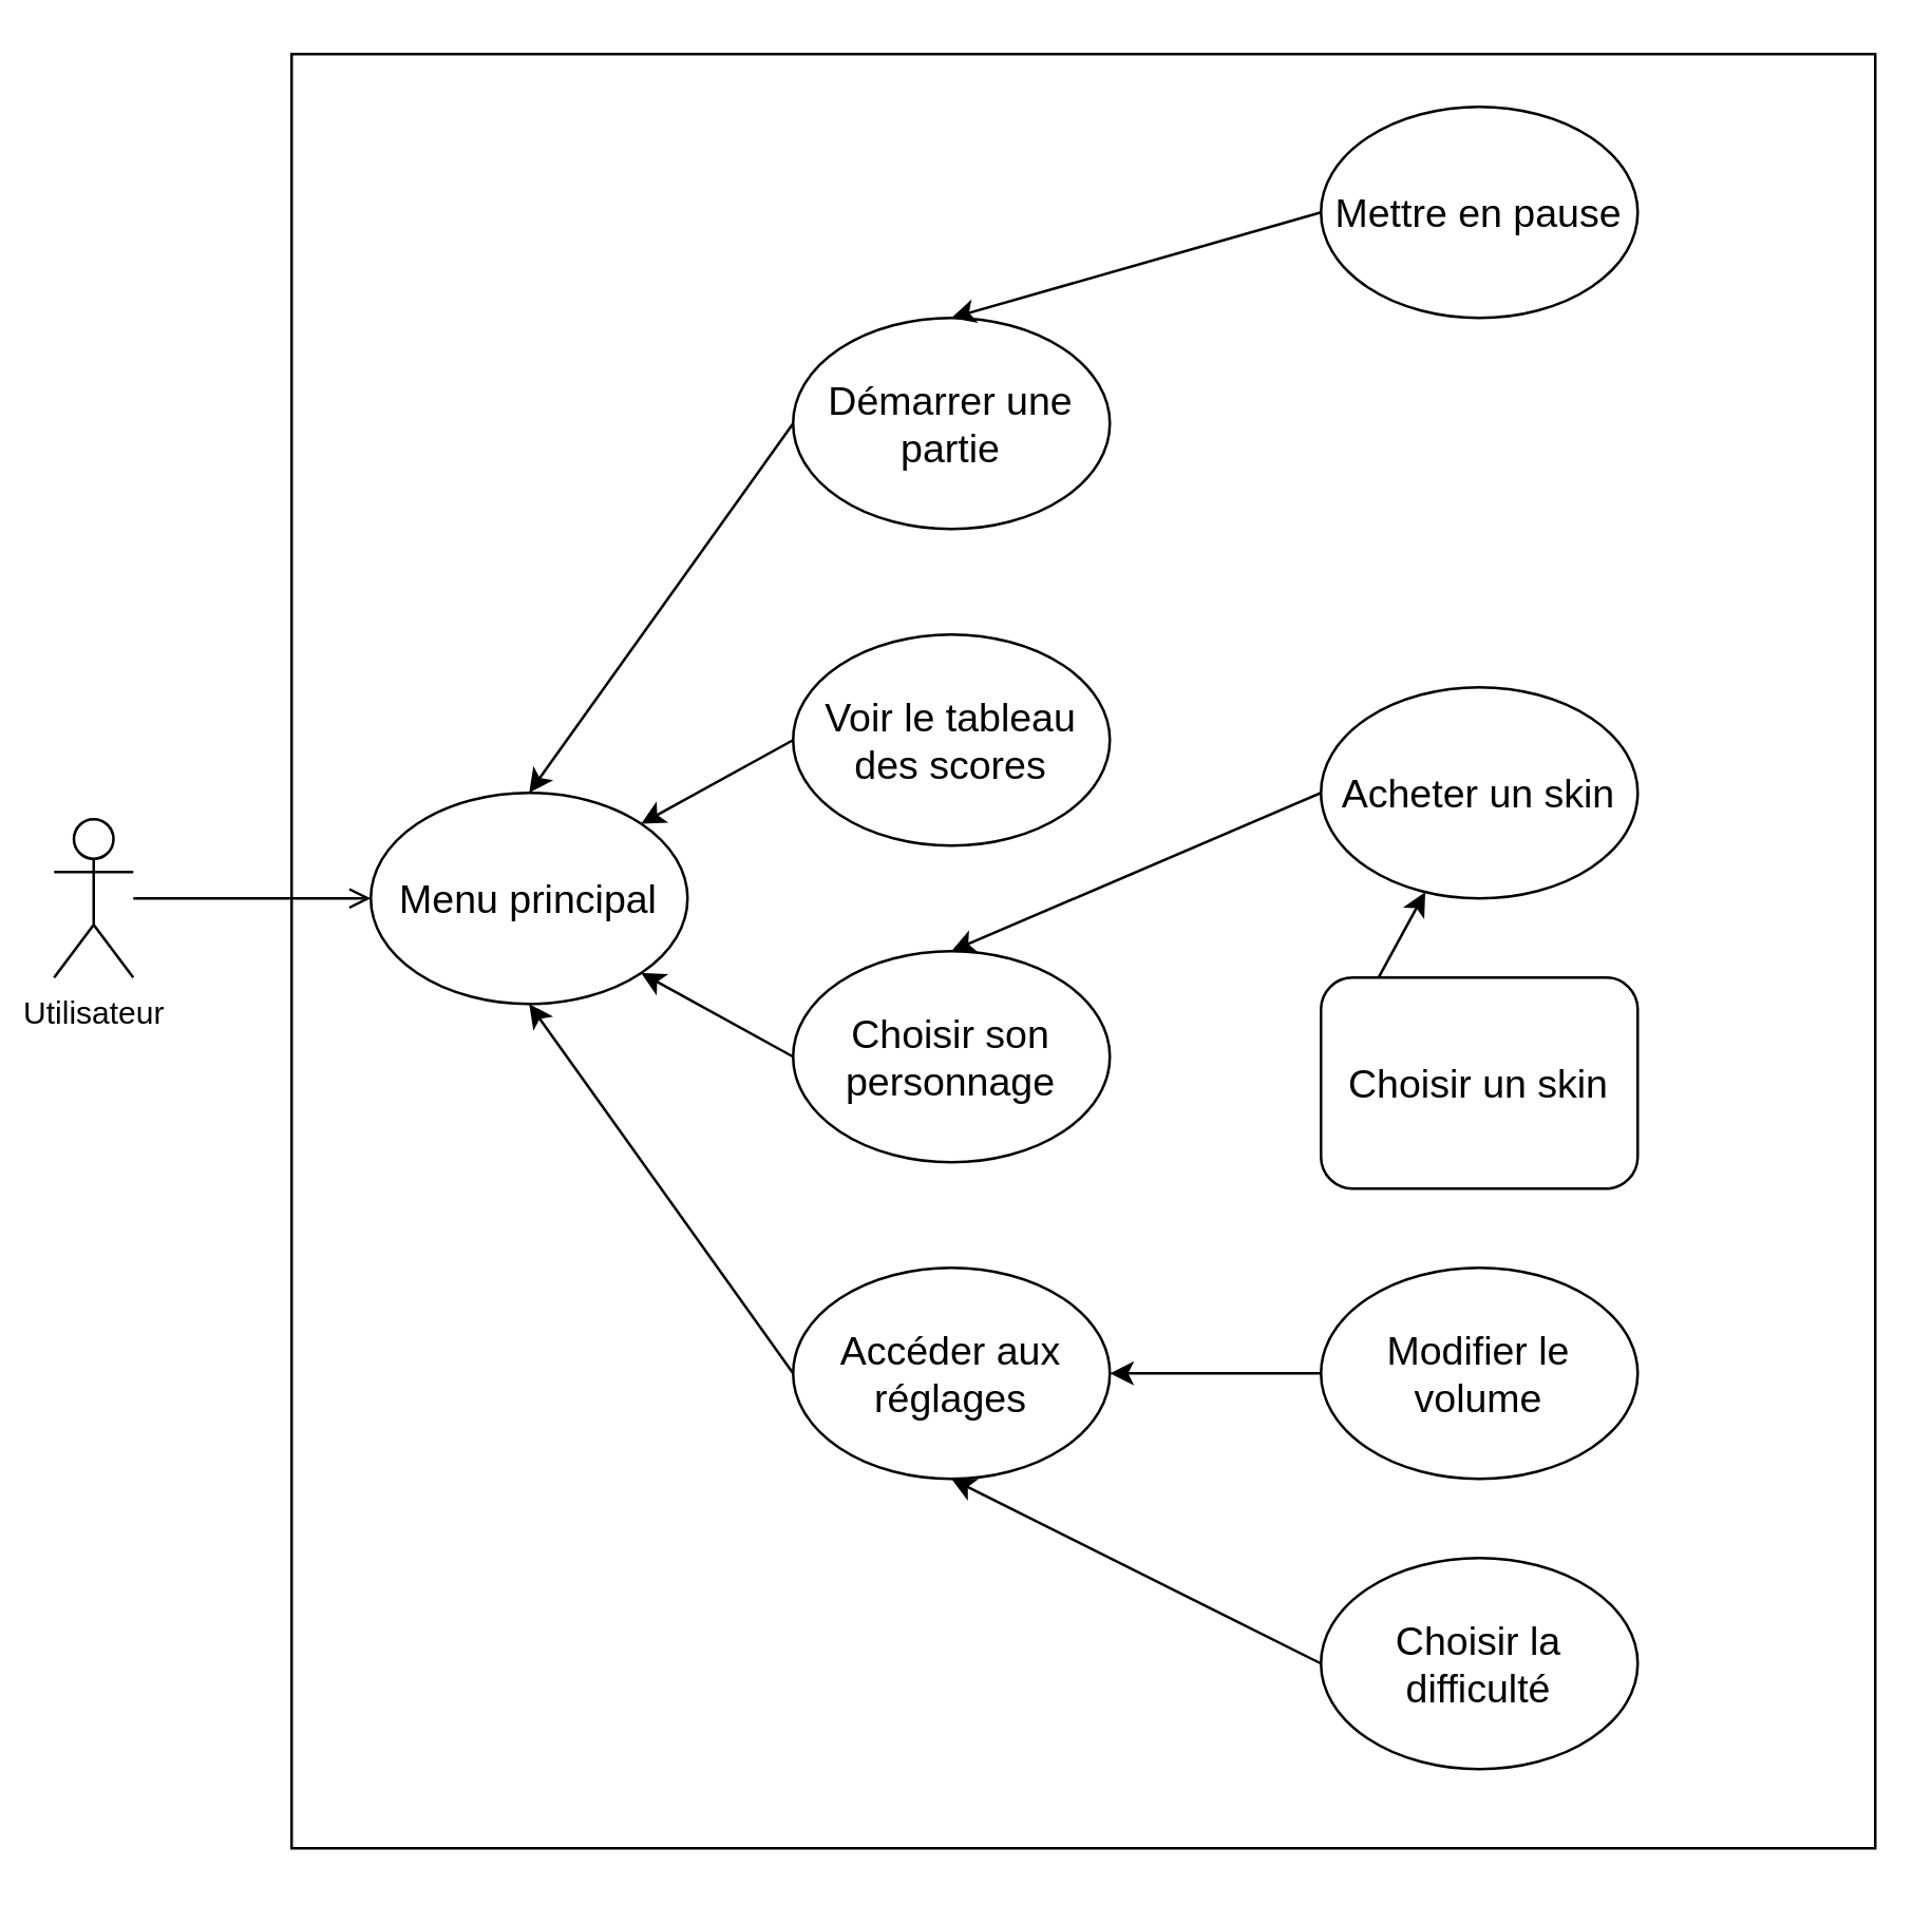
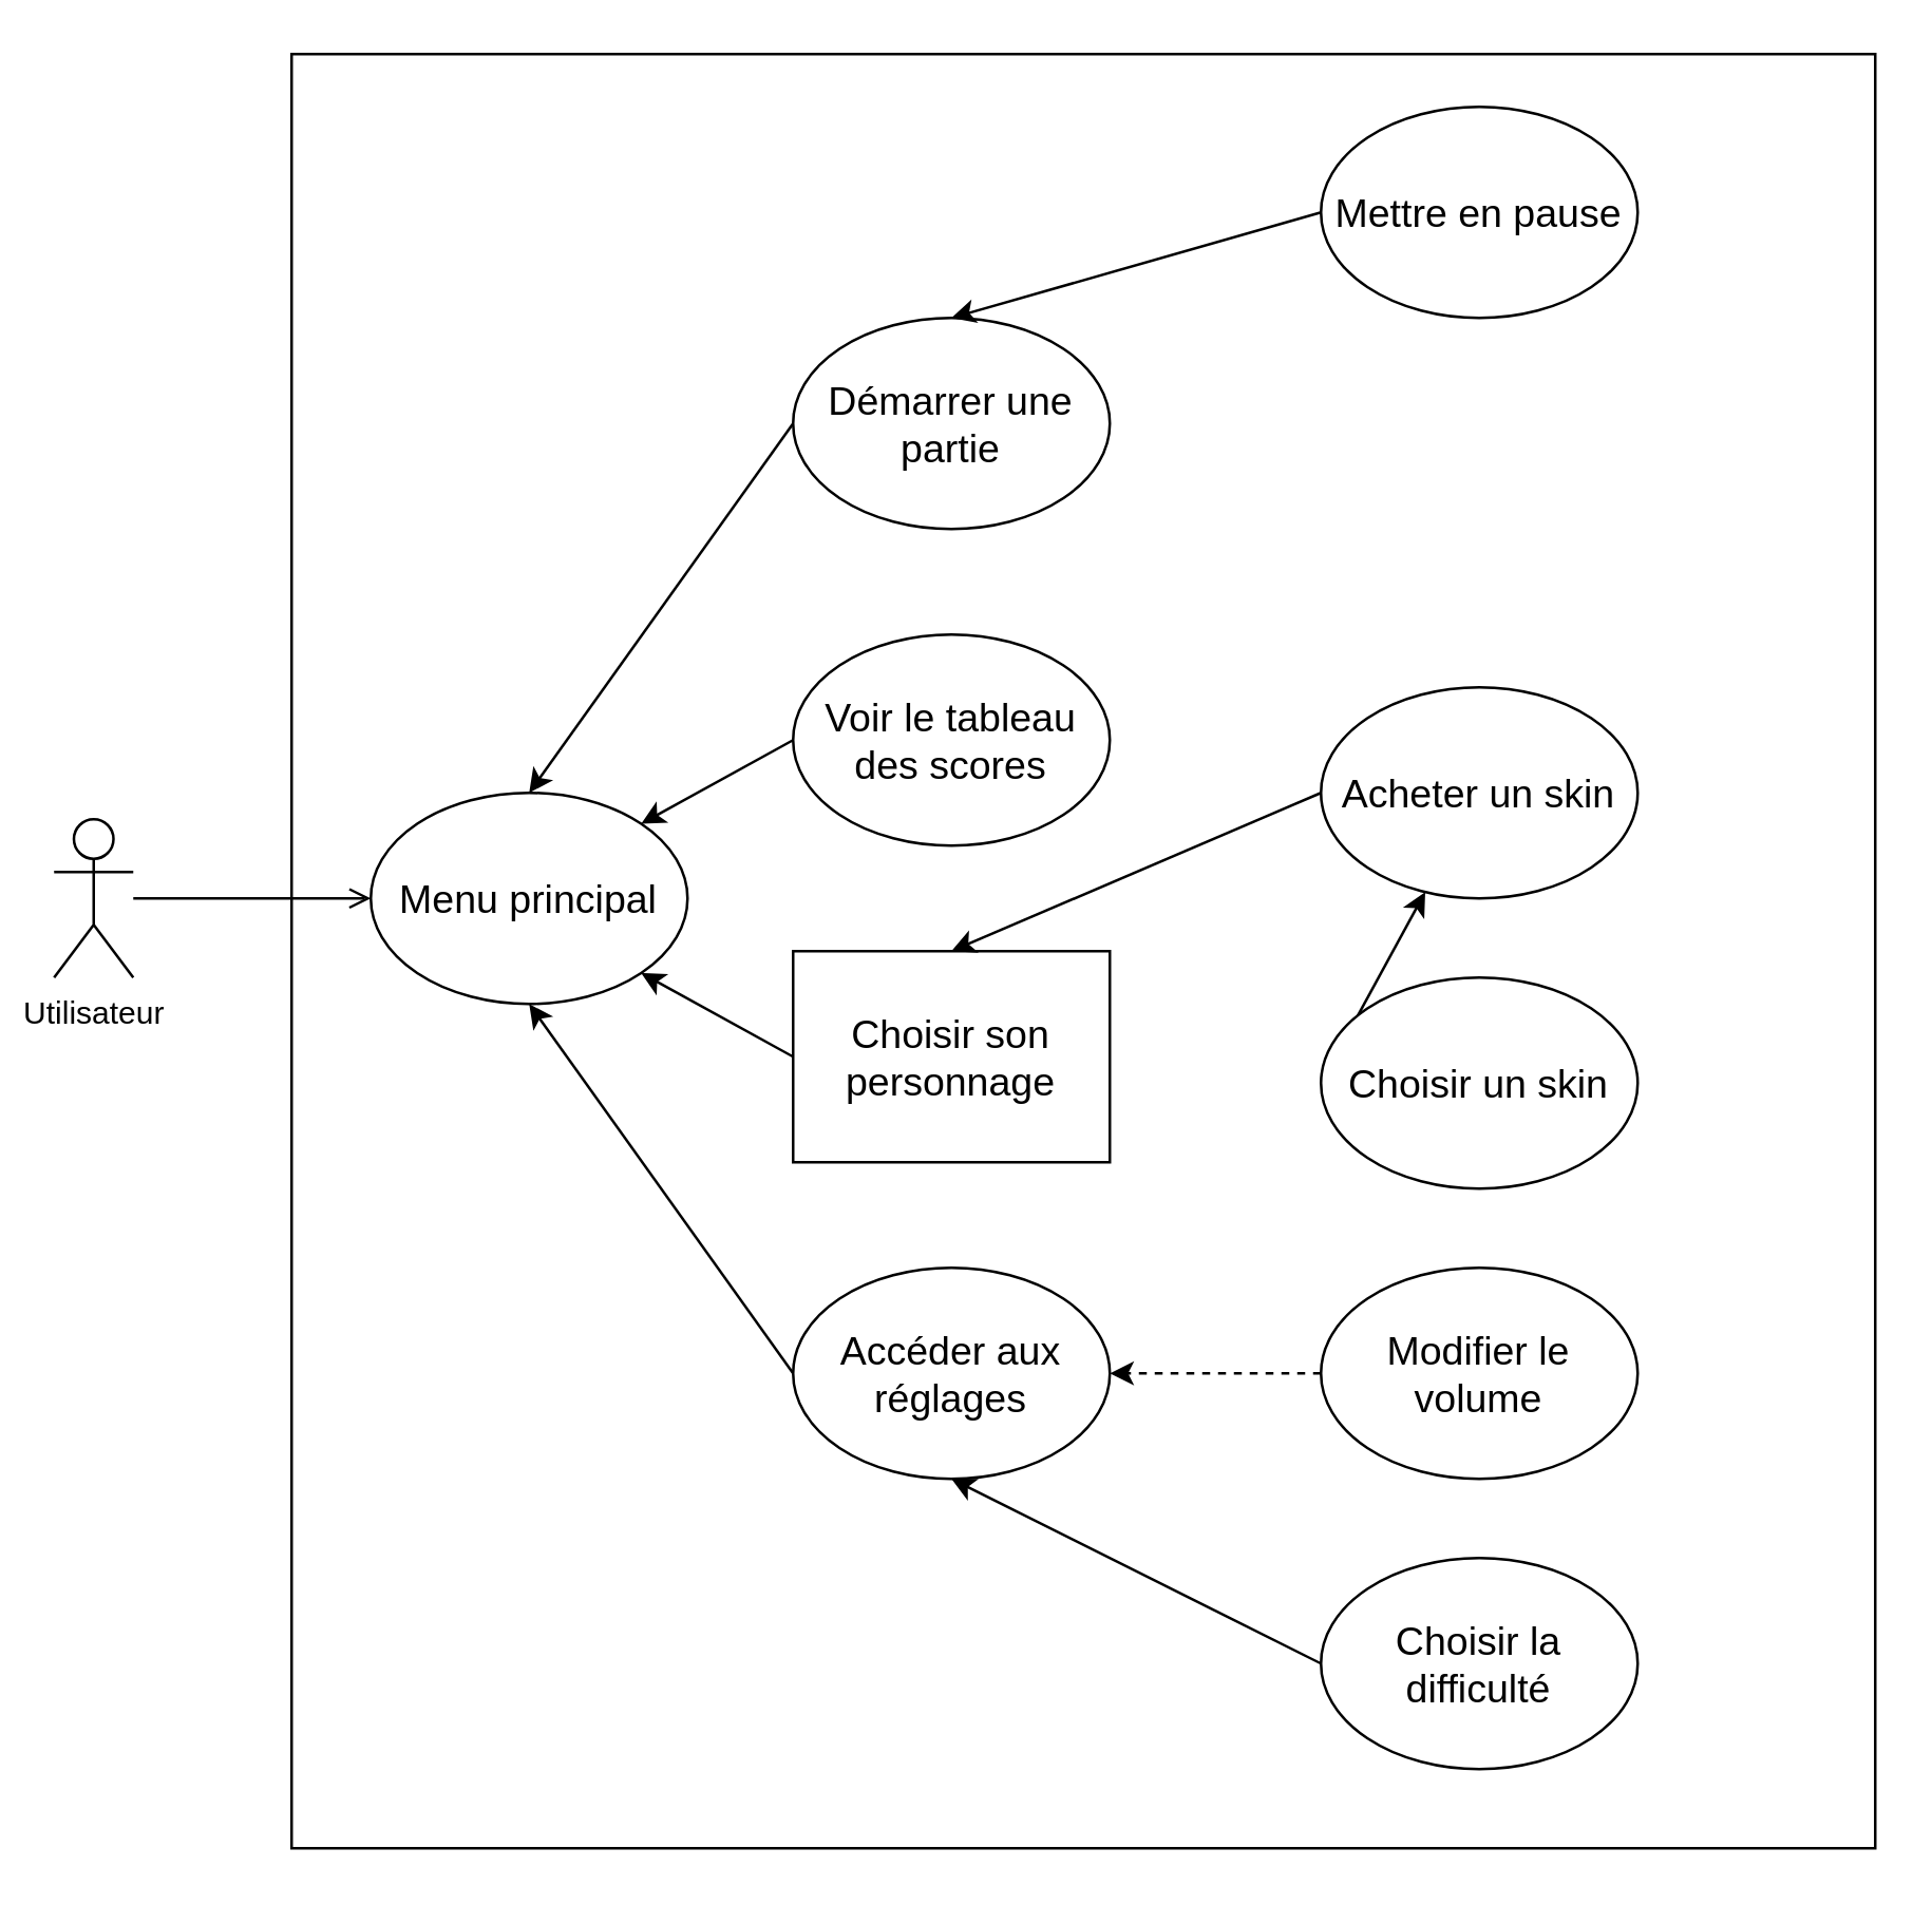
  <mxCell id="0" />
  <mxCell id="1" parent="0" />
  <mxCell id="2" value="" style="rounded=0;whiteSpace=wrap;html=1;fillColor=none;" parent="1" vertex="1"><mxGeometry x="110" y="20" width="600" height="680" as="geometry" /></mxCell>
  <mxCell id="3" style="edgeStyle=orthogonalEdgeStyle;rounded=0;orthogonalLoop=1;jettySize=auto;html=1;exitX=0;exitY=0.5;exitDx=0;exitDy=0;entryX=0;entryY=0.5;entryDx=0;entryDy=0;" parent="1" edge="1"><mxGeometry relative="1" as="geometry"><mxPoint x="290" y="125" as="targetPoint" /><Array as="points"><mxPoint x="220" y="230" /><mxPoint x="220" y="125" /></Array></mxGeometry></mxCell>
  <mxCell id="4" value="" style="edgeStyle=orthogonalEdgeStyle;rounded=0;orthogonalLoop=1;jettySize=auto;html=1;endArrow=open;" parent="1" source="5" target="6" edge="1"><mxGeometry relative="1" as="geometry" /></mxCell>
  <mxCell id="5" value="Utilisateur" style="shape=umlActor;verticalLabelPosition=bottom;verticalAlign=top;html=1;outlineConnect=0;" parent="1" vertex="1"><mxGeometry x="20" y="310" width="30" height="60" as="geometry" /></mxCell>
  <mxCell id="6" value="Menu principal" style="ellipse;whiteSpace=wrap;html=1;fontSize=15;" parent="1" vertex="1"><mxGeometry x="140" y="300" width="120" height="80" as="geometry" /></mxCell>
  <mxCell id="7" style="orthogonalLoop=1;jettySize=auto;html=1;exitX=0;exitY=0.5;exitDx=0;exitDy=0;entryX=0.5;entryY=0;entryDx=0;entryDy=0;" parent="1" source="8" target="6" edge="1"><mxGeometry relative="1" as="geometry" /></mxCell>
  <mxCell id="8" value="Démarrer une partie" style="ellipse;whiteSpace=wrap;html=1;fontSize=15;" parent="1" vertex="1"><mxGeometry x="300" y="120" width="120" height="80" as="geometry" /></mxCell>
  <mxCell id="9" style="orthogonalLoop=1;jettySize=auto;html=1;exitX=0;exitY=0.5;exitDx=0;exitDy=0;entryX=1;entryY=0;entryDx=0;entryDy=0;rounded=1;" parent="1" source="10" target="6" edge="1"><mxGeometry relative="1" as="geometry" /></mxCell>
  <mxCell id="10" value="Voir le tableau des scores" style="ellipse;whiteSpace=wrap;html=1;fontSize=15;" parent="1" vertex="1"><mxGeometry x="300" y="240" width="120" height="80" as="geometry" /></mxCell>
  <mxCell id="11" style="orthogonalLoop=1;jettySize=auto;html=1;exitX=0;exitY=0.5;exitDx=0;exitDy=0;entryX=1;entryY=1;entryDx=0;entryDy=0;rounded=1;" parent="1" source="12" target="6" edge="1"><mxGeometry relative="1" as="geometry" /></mxCell>
- <mxCell id="12" value="Choisir son personnage" style="ellipse;whiteSpace=wrap;html=1;fontSize=15;" parent="1" vertex="1"><mxGeometry x="300" y="360" width="120" height="80" as="geometry" /></mxCell>
+ <mxCell id="12" value="Choisir son personnage" style="whiteSpace=wrap;html=1;fontSize=15;rounded=0;" parent="1" vertex="1"><mxGeometry x="300" y="360" width="120" height="80" as="geometry" /></mxCell>
  <mxCell id="13" style="orthogonalLoop=1;jettySize=auto;html=1;exitX=0;exitY=0.5;exitDx=0;exitDy=0;entryX=0.5;entryY=1;entryDx=0;entryDy=0;rounded=1;" parent="1" source="14" target="6" edge="1"><mxGeometry relative="1" as="geometry" /></mxCell>
  <mxCell id="14" value="Accéder aux réglages" style="ellipse;whiteSpace=wrap;html=1;fontSize=15;" parent="1" vertex="1"><mxGeometry x="300" y="480" width="120" height="80" as="geometry" /></mxCell>
- <mxCell id="15" style="orthogonalLoop=1;jettySize=auto;html=1;exitX=0;exitY=0.5;exitDx=0;exitDy=0;entryX=1;entryY=0.5;entryDx=0;entryDy=0;rounded=1;" parent="1" source="16" target="14" edge="1"><mxGeometry relative="1" as="geometry" /></mxCell>
+ <mxCell id="15" style="orthogonalLoop=1;jettySize=auto;html=1;exitX=0;exitY=0.5;exitDx=0;exitDy=0;entryX=1;entryY=0.5;entryDx=0;entryDy=0;rounded=1;dashed=1;" parent="1" source="16" target="14" edge="1"><mxGeometry relative="1" as="geometry" /></mxCell>
  <mxCell id="16" value="Modifier le volume" style="ellipse;whiteSpace=wrap;html=1;fontSize=15;" parent="1" vertex="1"><mxGeometry x="500" y="480" width="120" height="80" as="geometry" /></mxCell>
  <mxCell id="17" style="orthogonalLoop=1;jettySize=auto;html=1;exitX=0;exitY=0.5;exitDx=0;exitDy=0;entryX=0.5;entryY=1;entryDx=0;entryDy=0;rounded=1;" parent="1" source="18" target="14" edge="1"><mxGeometry relative="1" as="geometry" /></mxCell>
  <mxCell id="18" value="Choisir la difficulté" style="ellipse;whiteSpace=wrap;html=1;fontSize=15;" parent="1" vertex="1"><mxGeometry x="500" y="590" width="120" height="80" as="geometry" /></mxCell>
  <mxCell id="19" style="orthogonalLoop=1;jettySize=auto;html=1;exitX=0;exitY=0.5;exitDx=0;exitDy=0;entryX=0.5;entryY=0;entryDx=0;entryDy=0;rounded=1;" parent="1" source="20" target="12" edge="1"><mxGeometry relative="1" as="geometry" /></mxCell>
  <mxCell id="20" value="Acheter un skin" style="ellipse;whiteSpace=wrap;html=1;fontSize=15;" parent="1" vertex="1"><mxGeometry x="500" y="260" width="120" height="80" as="geometry" /></mxCell>
  <mxCell id="21" style="orthogonalLoop=1;jettySize=auto;html=1;exitX=0;exitY=0.5;exitDx=0;exitDy=0;rounded=1;" parent="1" source="22" target="20" edge="1"><mxGeometry relative="1" as="geometry" /></mxCell>
- <mxCell id="22" value="Choisir un skin" style="whiteSpace=wrap;html=1;fontSize=15;rounded=1;" parent="1" vertex="1"><mxGeometry x="500" y="370" width="120" height="80" as="geometry" /></mxCell>
+ <mxCell id="22" value="Choisir un skin" style="ellipse;whiteSpace=wrap;html=1;fontSize=15;" parent="1" vertex="1"><mxGeometry x="500" y="370" width="120" height="80" as="geometry" /></mxCell>
  <mxCell id="23" style="orthogonalLoop=1;jettySize=auto;html=1;exitX=0;exitY=0.5;exitDx=0;exitDy=0;entryX=0.5;entryY=0;entryDx=0;entryDy=0;rounded=1;" parent="1" source="24" target="8" edge="1"><mxGeometry relative="1" as="geometry" /></mxCell>
  <mxCell id="24" value="Mettre en pause" style="ellipse;whiteSpace=wrap;html=1;fontSize=15;" parent="1" vertex="1"><mxGeometry x="500" y="40" width="120" height="80" as="geometry" /></mxCell>
